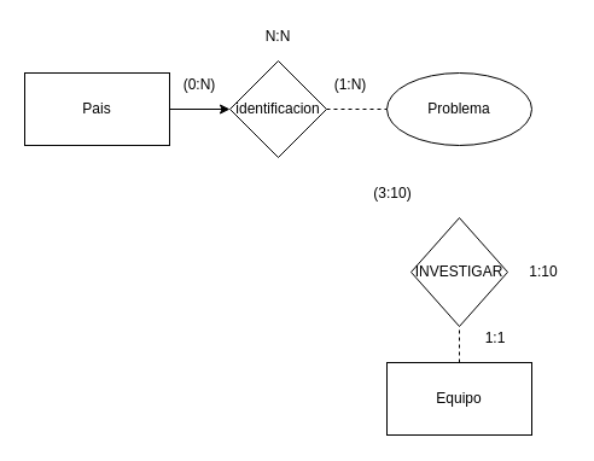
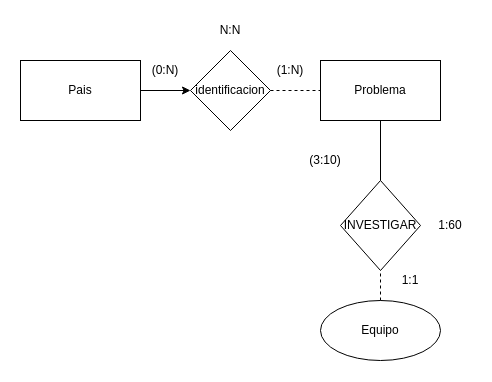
  <mxCell id="0" />
  <mxCell id="1" parent="0" />
  <mxCell id="2" value="Pais" style="rounded=0;whiteSpace=wrap;html=1;" vertex="1" parent="1"><mxGeometry x="20" y="60" width="120" height="60" as="geometry" /></mxCell>
- <mxCell id="3" value="Problema" style="ellipse;whiteSpace=wrap;html=1;" vertex="1" parent="1"><mxGeometry x="320" y="60" width="120" height="60" as="geometry" /></mxCell>
- <mxCell id="4" value="Equipo" style="rounded=0;whiteSpace=wrap;html=1;" vertex="1" parent="1"><mxGeometry x="320" y="300" width="120" height="60" as="geometry" /></mxCell>
+ <mxCell id="3" value="Problema" style="rounded=0;whiteSpace=wrap;html=1;" vertex="1" parent="1"><mxGeometry x="320" y="60" width="120" height="60" as="geometry" /></mxCell>
+ <mxCell id="4" value="Equipo" style="ellipse;whiteSpace=wrap;html=1;" vertex="1" parent="1"><mxGeometry x="320" y="300" width="120" height="60" as="geometry" /></mxCell>
  <mxCell id="5" value="" style="endArrow=classic;html=1;exitX=1;exitY=0.5;exitDx=0;exitDy=0;" edge="1" parent="1" source="2" target="6"><mxGeometry width="50" height="50" relative="1" as="geometry"><mxPoint x="230" y="210" as="sourcePoint" /><mxPoint x="200" y="90" as="targetPoint" /></mxGeometry></mxCell>
  <mxCell id="6" value="identificacion" style="rhombus;whiteSpace=wrap;html=1;" vertex="1" parent="1"><mxGeometry x="190" y="50" width="80" height="80" as="geometry" /></mxCell>
  <mxCell id="7" value="" style="endArrow=none;html=1;entryX=0;entryY=0.5;entryDx=0;entryDy=0;exitX=1;exitY=0.5;exitDx=0;exitDy=0;dashed=1;" edge="1" parent="1" source="6" target="3"><mxGeometry width="50" height="50" relative="1" as="geometry"><mxPoint x="265" y="100" as="sourcePoint" /><mxPoint x="315" y="50" as="targetPoint" /></mxGeometry></mxCell>
  <mxCell id="8" value="(0:N)" style="text;html=1;strokeColor=none;fillColor=none;align=center;verticalAlign=middle;whiteSpace=wrap;rounded=0;" vertex="1" parent="1"><mxGeometry x="145" y="60" width="40" height="20" as="geometry" /></mxCell>
  <mxCell id="9" value="(1:N)" style="text;html=1;strokeColor=none;fillColor=none;align=center;verticalAlign=middle;whiteSpace=wrap;rounded=0;" vertex="1" parent="1"><mxGeometry x="270" y="60" width="40" height="20" as="geometry" /></mxCell>
  <mxCell id="10" value="INVESTIGAR" style="rhombus;whiteSpace=wrap;html=1;" vertex="1" parent="1"><mxGeometry x="340" y="180" width="80" height="90" as="geometry" /></mxCell>
+ <mxCell id="11" value="" style="endArrow=none;html=1;entryX=0.5;entryY=1;entryDx=0;entryDy=0;exitX=0.5;exitY=0;exitDx=0;exitDy=0;" edge="1" parent="1" source="10" target="3"><mxGeometry width="50" height="50" relative="1" as="geometry"><mxPoint x="380" y="170" as="sourcePoint" /><mxPoint x="280" y="160" as="targetPoint" /></mxGeometry></mxCell>
  <mxCell id="12" value="" style="endArrow=none;html=1;exitX=0.5;exitY=0;exitDx=0;exitDy=0;entryX=0.5;entryY=1;entryDx=0;entryDy=0;dashed=1;" edge="1" parent="1" source="4" target="10"><mxGeometry width="50" height="50" relative="1" as="geometry"><mxPoint x="340" y="300" as="sourcePoint" /><mxPoint x="390" y="250" as="targetPoint" /></mxGeometry></mxCell>
  <mxCell id="13" value="1:1" style="text;html=1;strokeColor=none;fillColor=none;align=center;verticalAlign=middle;whiteSpace=wrap;rounded=0;" vertex="1" parent="1"><mxGeometry x="390" y="270" width="40" height="20" as="geometry" /></mxCell>
  <mxCell id="14" value="(3:10)" style="text;html=1;strokeColor=none;fillColor=none;align=center;verticalAlign=middle;whiteSpace=wrap;rounded=0;" vertex="1" parent="1"><mxGeometry x="305" y="150" width="40" height="20" as="geometry" /></mxCell>
  <mxCell id="15" value="N:N" style="text;html=1;strokeColor=none;fillColor=none;align=center;verticalAlign=middle;whiteSpace=wrap;rounded=0;" vertex="1" parent="1"><mxGeometry x="210" y="20" width="40" height="20" as="geometry" /></mxCell>
- <mxCell id="16" value="1:10" style="text;html=1;strokeColor=none;fillColor=none;align=center;verticalAlign=middle;whiteSpace=wrap;rounded=0;" vertex="1" parent="1"><mxGeometry x="430" y="215" width="40" height="20" as="geometry" /></mxCell>
+ <mxCell id="16" value="1:60" style="text;html=1;strokeColor=none;fillColor=none;align=center;verticalAlign=middle;whiteSpace=wrap;rounded=0;" vertex="1" parent="1"><mxGeometry x="430" y="215" width="40" height="20" as="geometry" /></mxCell>
